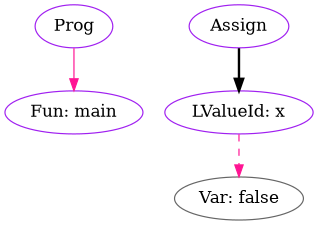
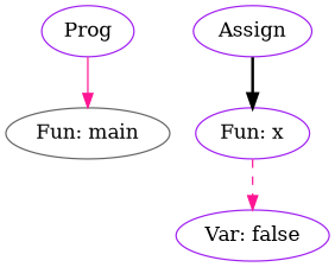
  digraph {
    node [color=purple]
    edge [color=deeppink]
    n1 [label=Prog]
-   n2 [label="Fun: main"]
+   n2 [color=gray40 label="Fun: main"]
    n3 [label=Assign]
-   n4 [label="LValueId: x"]
-   n5 [color=gray40 label="Var: false"]
+   n4 [label="Fun: x"]
+   n5 [label="Var: false"]
    n1 -> n2 [style=solid]
    n3 -> n4 [color=black style=bold]
    n4 -> n5 [style=dashed]
  }
